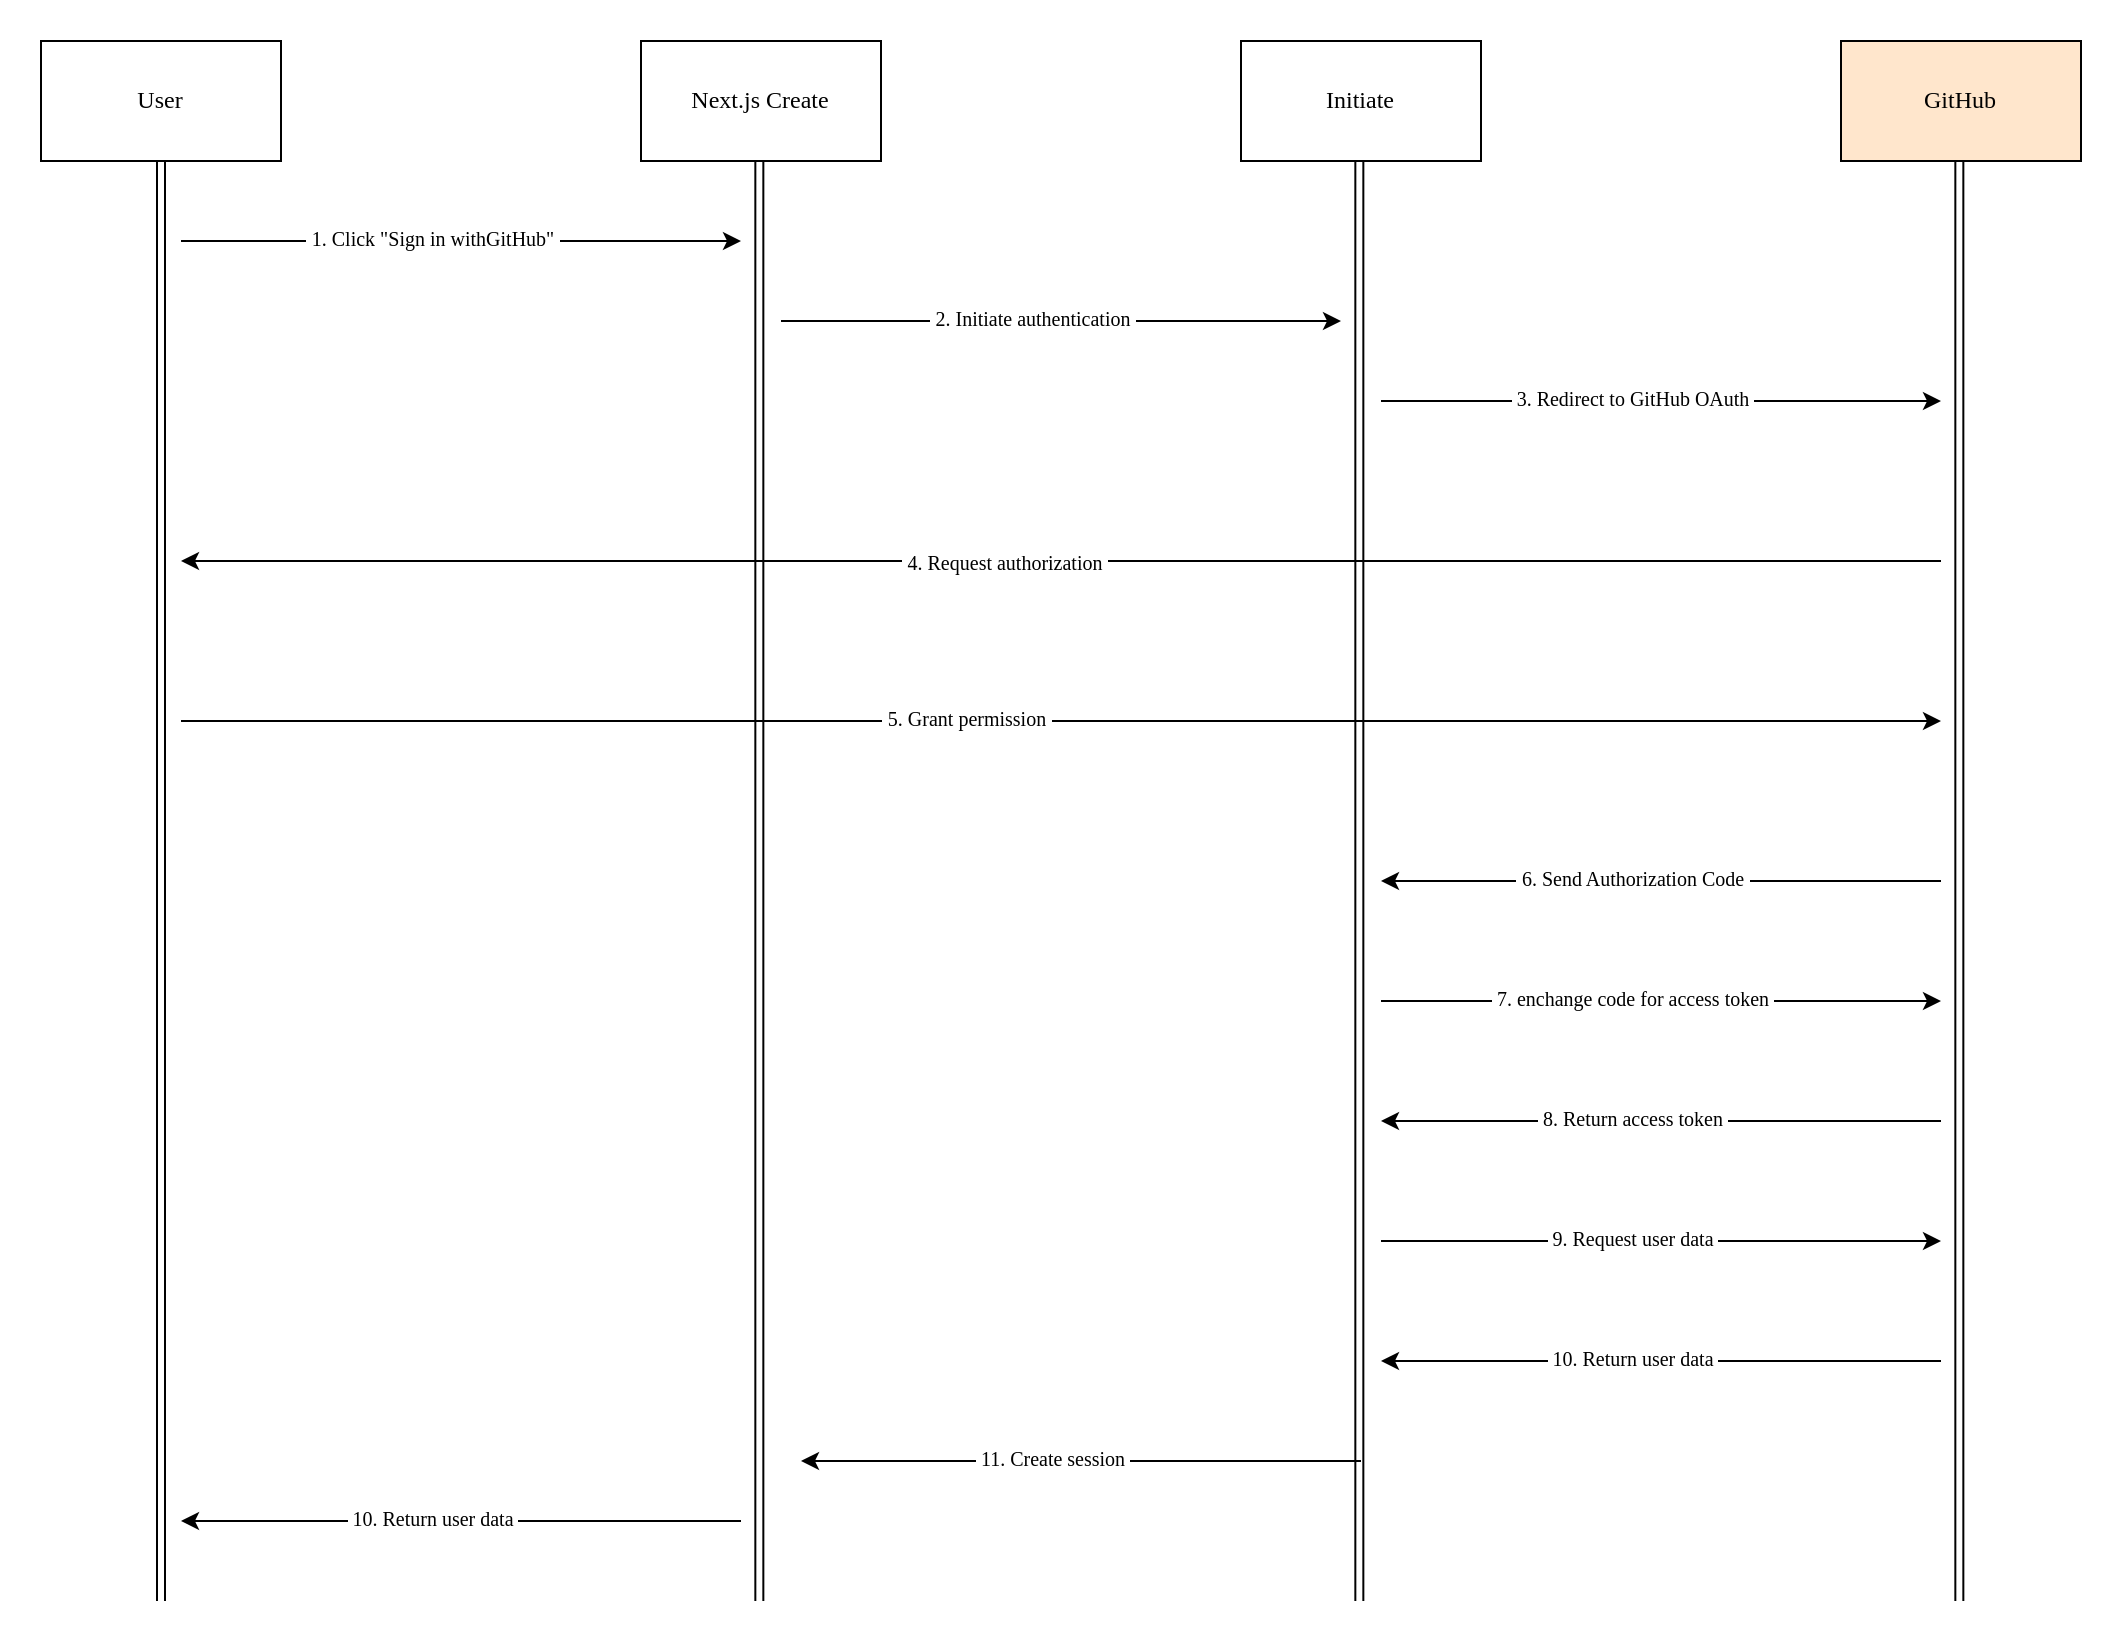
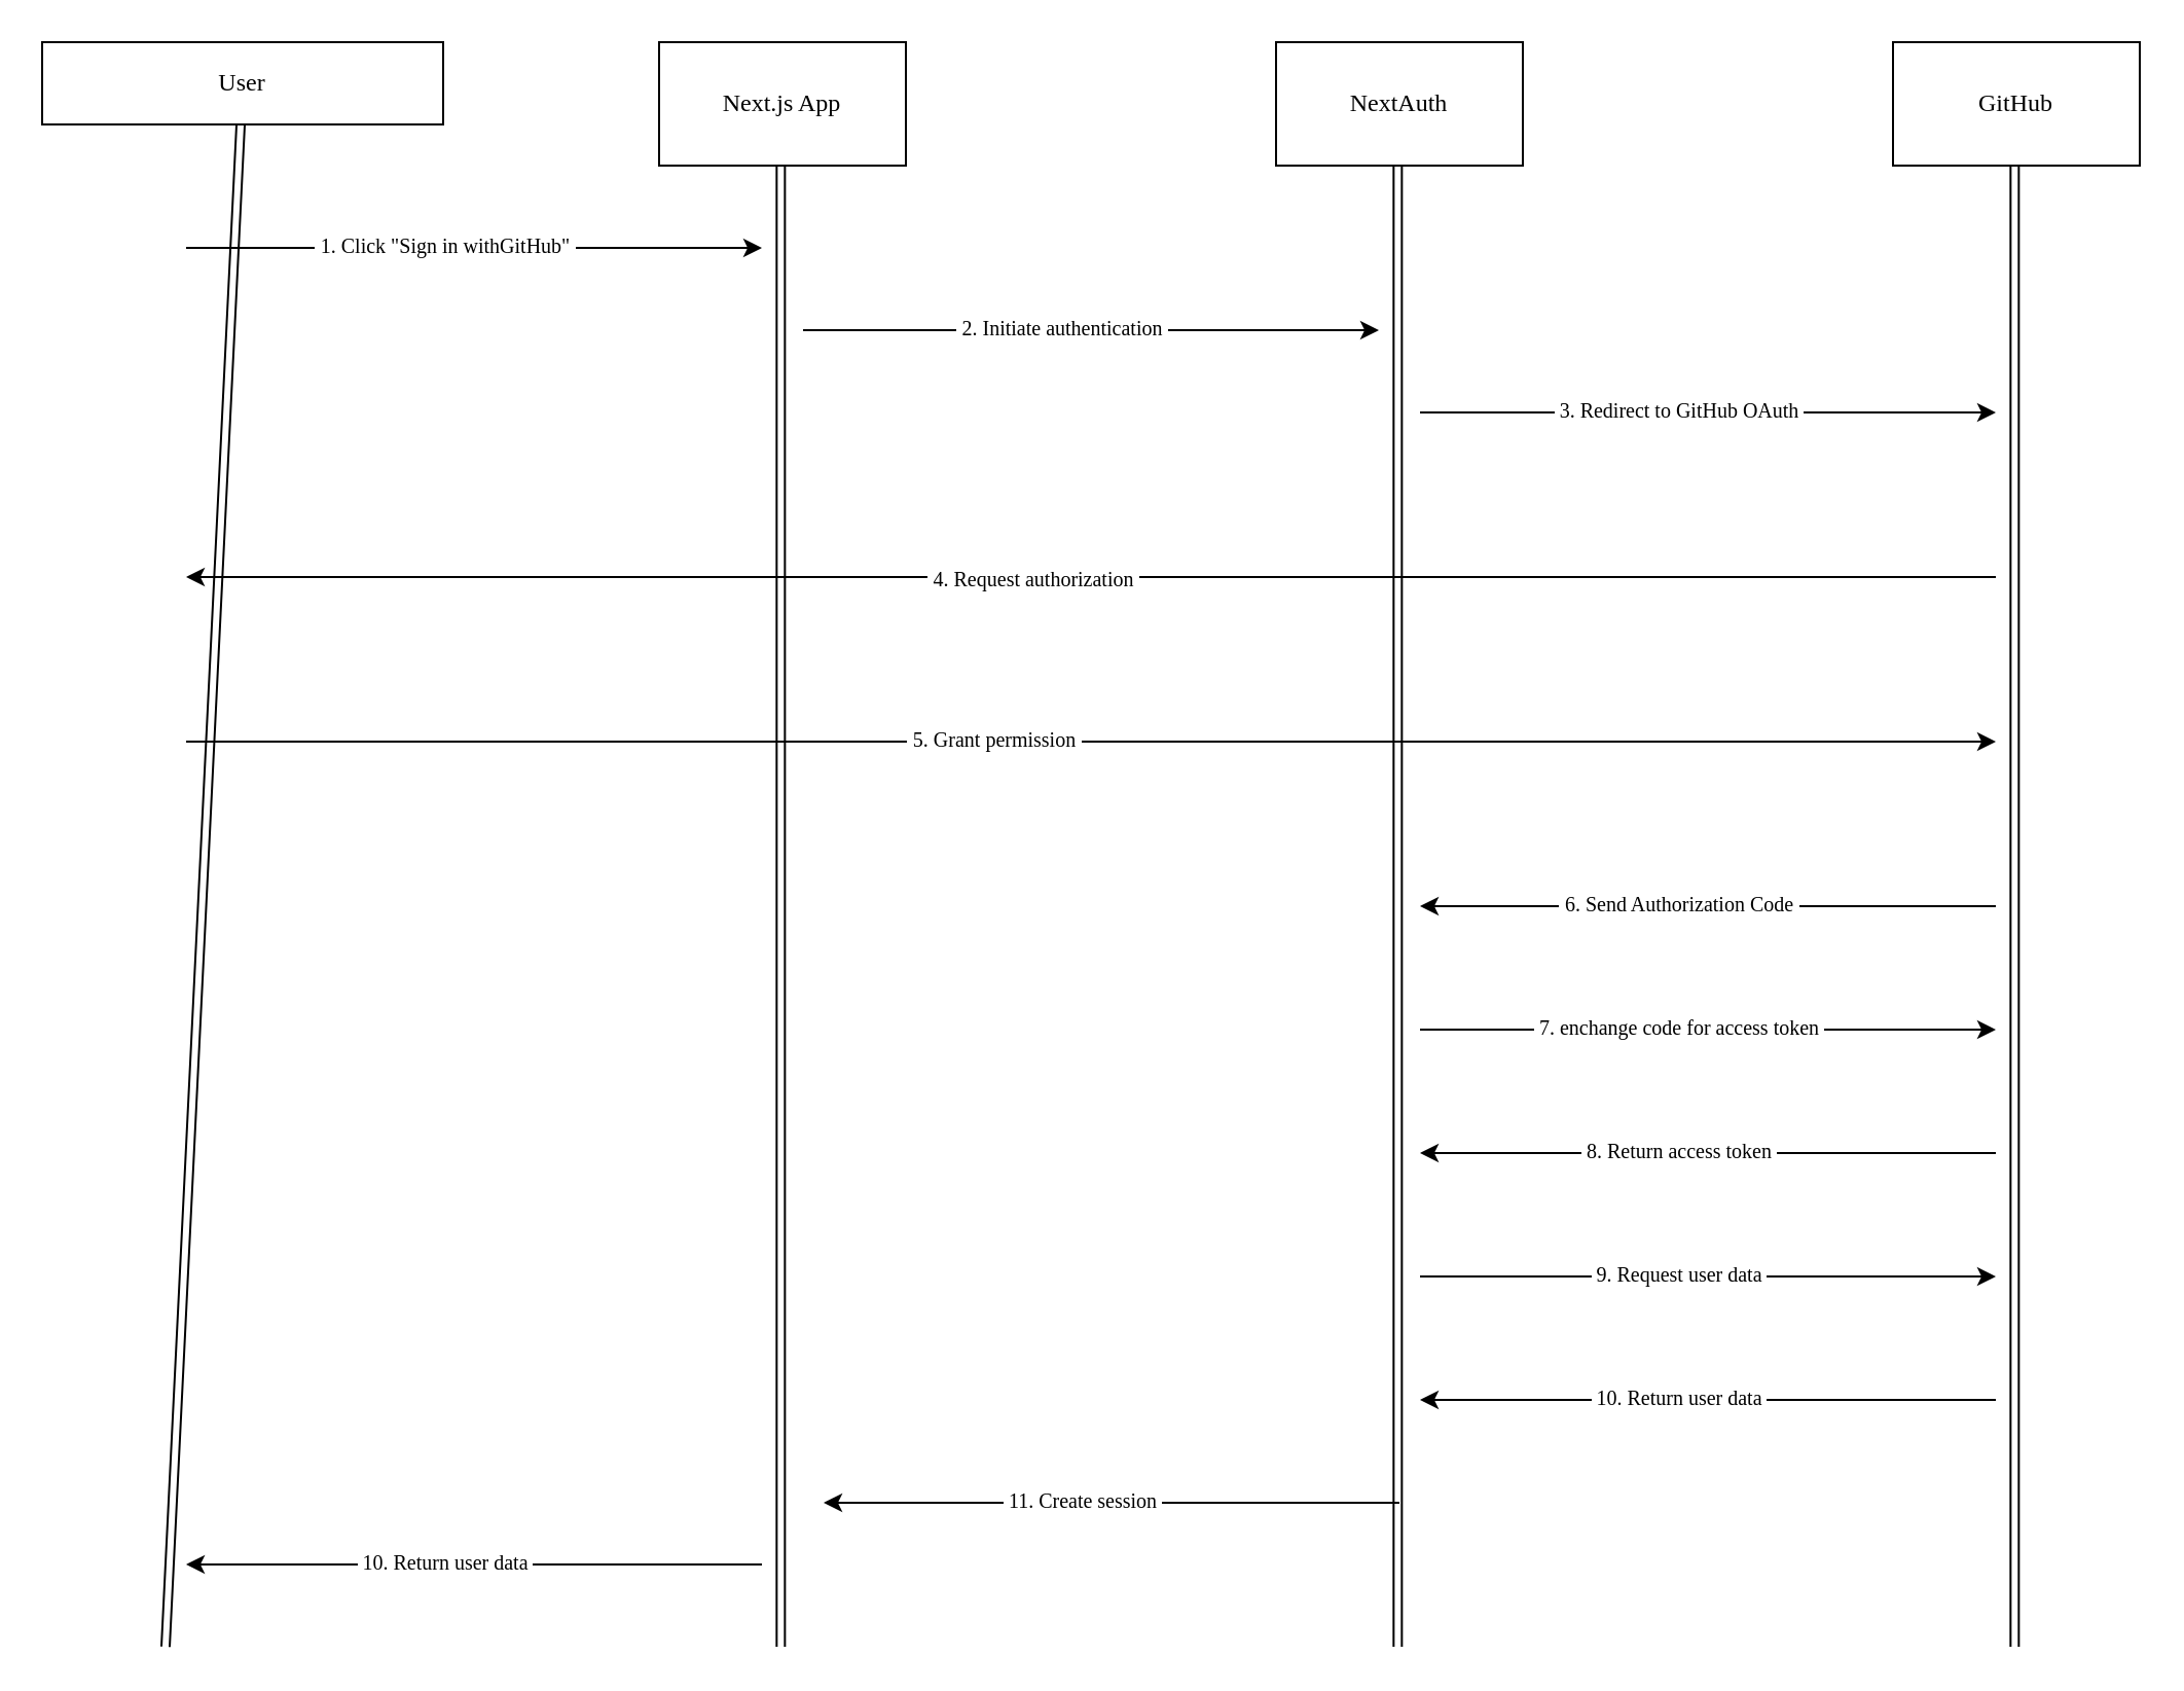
  <mxCell id="0" />
  <mxCell id="1" parent="0" />
  <mxCell id="2" style="edgeStyle=none;html=1;fontFamily=Verdana;shape=link;" parent="1" source="3" edge="1"><mxGeometry relative="1" as="geometry"><mxPoint x="80" y="800" as="targetPoint" /></mxGeometry></mxCell>
- <mxCell id="3" value="&lt;font face=&quot;Verdana&quot;&gt;User&lt;/font&gt;" style="whiteSpace=wrap;html=1;" parent="1" vertex="1"><mxGeometry x="20" y="20" width="120" height="60" as="geometry" /></mxCell>
- <mxCell id="4" value="&lt;font face=&quot;Verdana&quot;&gt;Next.js Create&lt;/font&gt;" style="whiteSpace=wrap;html=1;" parent="1" vertex="1"><mxGeometry x="320" y="20" width="120" height="60" as="geometry" /></mxCell>
- <mxCell id="5" value="&lt;font face=&quot;Verdana&quot;&gt;Initiate&lt;/font&gt;" style="whiteSpace=wrap;html=1;" parent="1" vertex="1"><mxGeometry x="620" y="20" width="120" height="60" as="geometry" /></mxCell>
- <mxCell id="6" value="&lt;font face=&quot;Verdana&quot;&gt;GitHub&lt;/font&gt;" style="whiteSpace=wrap;html=1;fillColor=#ffe6cc;" parent="1" vertex="1"><mxGeometry x="920" y="20" width="120" height="60" as="geometry" /></mxCell>
+ <mxCell id="3" value="&lt;font face=&quot;Verdana&quot;&gt;User&lt;/font&gt;" style="whiteSpace=wrap;html=1;" parent="1" vertex="1"><mxGeometry x="20" y="20" width="195" height="40" as="geometry" /></mxCell>
+ <mxCell id="4" value="&lt;font face=&quot;Verdana&quot;&gt;Next.js App&lt;/font&gt;" style="whiteSpace=wrap;html=1;" parent="1" vertex="1"><mxGeometry x="320" y="20" width="120" height="60" as="geometry" /></mxCell>
+ <mxCell id="5" value="&lt;font face=&quot;Verdana&quot;&gt;NextAuth&lt;/font&gt;" style="whiteSpace=wrap;html=1;" parent="1" vertex="1"><mxGeometry x="620" y="20" width="120" height="60" as="geometry" /></mxCell>
+ <mxCell id="6" value="&lt;font face=&quot;Verdana&quot;&gt;GitHub&lt;/font&gt;" style="whiteSpace=wrap;html=1;" parent="1" vertex="1"><mxGeometry x="920" y="20" width="120" height="60" as="geometry" /></mxCell>
  <mxCell id="7" style="edgeStyle=none;html=1;fontFamily=Verdana;shape=link;" parent="1" edge="1"><mxGeometry relative="1" as="geometry"><mxPoint x="379.17" y="800" as="targetPoint" /><mxPoint x="379.17" y="80" as="sourcePoint" /></mxGeometry></mxCell>
  <mxCell id="8" style="edgeStyle=none;html=1;fontFamily=Verdana;shape=link;" parent="1" edge="1"><mxGeometry relative="1" as="geometry"><mxPoint x="679.17" y="800" as="targetPoint" /><mxPoint x="679.17" y="80" as="sourcePoint" /></mxGeometry></mxCell>
  <mxCell id="9" style="edgeStyle=none;html=1;fontFamily=Verdana;shape=link;" parent="1" edge="1"><mxGeometry relative="1" as="geometry"><mxPoint x="979.17" y="800" as="targetPoint" /><mxPoint x="979.17" y="80" as="sourcePoint" /></mxGeometry></mxCell>
  <mxCell id="10" value="" style="edgeStyle=none;orthogonalLoop=1;jettySize=auto;html=1;fontFamily=Verdana;" parent="1" edge="1"><mxGeometry width="80" relative="1" as="geometry"><mxPoint x="90" y="120" as="sourcePoint" /><mxPoint x="370" y="120" as="targetPoint" /></mxGeometry></mxCell>
  <mxCell id="11" value="&lt;font style=&quot;font-size: 10px;&quot;&gt;&amp;nbsp;1. Click &quot;Sign in withGitHub&quot;&amp;nbsp;&lt;/font&gt;" style="edgeLabel;html=1;align=center;verticalAlign=middle;resizable=0;points=[];fontFamily=Verdana;" parent="10" vertex="1" connectable="0"><mxGeometry x="-0.109" y="2" relative="1" as="geometry"><mxPoint as="offset" /></mxGeometry></mxCell>
  <mxCell id="12" value="" style="edgeStyle=none;orthogonalLoop=1;jettySize=auto;html=1;fontFamily=Verdana;" parent="1" edge="1"><mxGeometry width="80" relative="1" as="geometry"><mxPoint x="390" y="160" as="sourcePoint" /><mxPoint x="670" y="160" as="targetPoint" /></mxGeometry></mxCell>
  <mxCell id="13" value="&lt;font style=&quot;font-size: 10px;&quot;&gt;&amp;nbsp;2. Initiate authentication&amp;nbsp;&lt;/font&gt;" style="edgeLabel;html=1;align=center;verticalAlign=middle;resizable=0;points=[];fontFamily=Verdana;" parent="12" vertex="1" connectable="0"><mxGeometry x="-0.109" y="2" relative="1" as="geometry"><mxPoint as="offset" /></mxGeometry></mxCell>
  <mxCell id="14" value="" style="edgeStyle=none;orthogonalLoop=1;jettySize=auto;html=1;fontFamily=Verdana;" parent="1" edge="1"><mxGeometry width="80" relative="1" as="geometry"><mxPoint x="690" y="200" as="sourcePoint" /><mxPoint x="970" y="200" as="targetPoint" /></mxGeometry></mxCell>
  <mxCell id="15" value="&lt;font style=&quot;font-size: 10px;&quot;&gt;&amp;nbsp;3. Redirect to GitHub OAuth&amp;nbsp;&lt;/font&gt;" style="edgeLabel;html=1;align=center;verticalAlign=middle;resizable=0;points=[];fontFamily=Verdana;" parent="14" vertex="1" connectable="0"><mxGeometry x="-0.109" y="2" relative="1" as="geometry"><mxPoint as="offset" /></mxGeometry></mxCell>
  <mxCell id="16" value="" style="edgeStyle=none;orthogonalLoop=1;jettySize=auto;html=1;fontFamily=Verdana;" parent="1" edge="1"><mxGeometry width="80" relative="1" as="geometry"><mxPoint x="90" y="360" as="sourcePoint" /><mxPoint x="970" y="360" as="targetPoint" /></mxGeometry></mxCell>
  <mxCell id="17" value="&lt;font style=&quot;font-size: 10px;&quot;&gt;&amp;nbsp;5. Grant permission&amp;nbsp;&lt;/font&gt;" style="edgeLabel;html=1;align=center;verticalAlign=middle;resizable=0;points=[];fontFamily=Verdana;" parent="16" vertex="1" connectable="0"><mxGeometry x="-0.109" y="2" relative="1" as="geometry"><mxPoint as="offset" /></mxGeometry></mxCell>
  <mxCell id="18" value="" style="edgeStyle=none;orthogonalLoop=1;jettySize=auto;html=1;endArrow=none;startArrow=classic;fontFamily=Verdana;fontSize=10;endFill=0;" parent="1" edge="1"><mxGeometry width="100" relative="1" as="geometry"><mxPoint x="90" y="280" as="sourcePoint" /><mxPoint x="970" y="280" as="targetPoint" /><Array as="points" /></mxGeometry></mxCell>
  <mxCell id="19" value="&amp;nbsp;4. Request authorization&amp;nbsp;" style="edgeLabel;html=1;align=center;verticalAlign=middle;resizable=0;points=[];fontSize=10;fontFamily=Verdana;" parent="18" vertex="1" connectable="0"><mxGeometry x="-0.066" y="-1" relative="1" as="geometry"><mxPoint y="-1" as="offset" /></mxGeometry></mxCell>
  <mxCell id="20" value="" style="edgeStyle=none;orthogonalLoop=1;jettySize=auto;html=1;fontFamily=Verdana;startArrow=classic;startFill=1;endArrow=none;endFill=0;" parent="1" edge="1"><mxGeometry width="80" relative="1" as="geometry"><mxPoint x="690" y="440" as="sourcePoint" /><mxPoint x="970" y="440" as="targetPoint" /></mxGeometry></mxCell>
  <mxCell id="21" value="&lt;font style=&quot;font-size: 10px;&quot;&gt;&amp;nbsp;6. Send Authorization Code&amp;nbsp;&lt;/font&gt;" style="edgeLabel;html=1;align=center;verticalAlign=middle;resizable=0;points=[];fontFamily=Verdana;" parent="20" vertex="1" connectable="0"><mxGeometry x="-0.109" y="2" relative="1" as="geometry"><mxPoint as="offset" /></mxGeometry></mxCell>
  <mxCell id="22" value="" style="edgeStyle=none;orthogonalLoop=1;jettySize=auto;html=1;fontFamily=Verdana;" parent="1" edge="1"><mxGeometry width="80" relative="1" as="geometry"><mxPoint x="690" y="500" as="sourcePoint" /><mxPoint x="970" y="500" as="targetPoint" /></mxGeometry></mxCell>
  <mxCell id="23" value="&lt;font style=&quot;font-size: 10px;&quot;&gt;&amp;nbsp;7. enchange code for access token&amp;nbsp;&lt;/font&gt;" style="edgeLabel;html=1;align=center;verticalAlign=middle;resizable=0;points=[];fontFamily=Verdana;" parent="22" vertex="1" connectable="0"><mxGeometry x="-0.109" y="2" relative="1" as="geometry"><mxPoint as="offset" /></mxGeometry></mxCell>
  <mxCell id="24" value="" style="edgeStyle=none;orthogonalLoop=1;jettySize=auto;html=1;fontFamily=Verdana;startArrow=classic;startFill=1;endArrow=none;endFill=0;" parent="1" edge="1"><mxGeometry width="80" relative="1" as="geometry"><mxPoint x="690" y="560" as="sourcePoint" /><mxPoint x="970" y="560" as="targetPoint" /></mxGeometry></mxCell>
  <mxCell id="25" value="&lt;font style=&quot;font-size: 10px;&quot;&gt;&amp;nbsp;8. Return access token&amp;nbsp;&lt;/font&gt;" style="edgeLabel;html=1;align=center;verticalAlign=middle;resizable=0;points=[];fontFamily=Verdana;" parent="24" vertex="1" connectable="0"><mxGeometry x="-0.109" y="2" relative="1" as="geometry"><mxPoint as="offset" /></mxGeometry></mxCell>
  <mxCell id="26" value="" style="edgeStyle=none;orthogonalLoop=1;jettySize=auto;html=1;fontFamily=Verdana;" parent="1" edge="1"><mxGeometry width="80" relative="1" as="geometry"><mxPoint x="690" y="620" as="sourcePoint" /><mxPoint x="970" y="620" as="targetPoint" /></mxGeometry></mxCell>
  <mxCell id="27" value="&lt;font style=&quot;font-size: 10px;&quot;&gt;&amp;nbsp;9. Request user data&amp;nbsp;&lt;/font&gt;" style="edgeLabel;html=1;align=center;verticalAlign=middle;resizable=0;points=[];fontFamily=Verdana;" parent="26" vertex="1" connectable="0"><mxGeometry x="-0.109" y="2" relative="1" as="geometry"><mxPoint as="offset" /></mxGeometry></mxCell>
  <mxCell id="28" value="" style="edgeStyle=none;orthogonalLoop=1;jettySize=auto;html=1;fontFamily=Verdana;startArrow=classic;startFill=1;endArrow=none;endFill=0;" parent="1" edge="1"><mxGeometry width="80" relative="1" as="geometry"><mxPoint x="690" y="680" as="sourcePoint" /><mxPoint x="970" y="680" as="targetPoint" /></mxGeometry></mxCell>
  <mxCell id="29" value="&lt;font style=&quot;font-size: 10px;&quot;&gt;&amp;nbsp;10. Return user data&amp;nbsp;&lt;/font&gt;" style="edgeLabel;html=1;align=center;verticalAlign=middle;resizable=0;points=[];fontFamily=Verdana;" parent="28" vertex="1" connectable="0"><mxGeometry x="-0.109" y="2" relative="1" as="geometry"><mxPoint as="offset" /></mxGeometry></mxCell>
  <mxCell id="30" value="" style="edgeStyle=none;orthogonalLoop=1;jettySize=auto;html=1;fontFamily=Verdana;startArrow=classic;startFill=1;endArrow=none;endFill=0;" edge="1" parent="1"><mxGeometry width="80" relative="1" as="geometry"><mxPoint x="90" y="760" as="sourcePoint" /><mxPoint x="370" y="760" as="targetPoint" /></mxGeometry></mxCell>
  <mxCell id="31" value="&lt;font style=&quot;font-size: 10px;&quot;&gt;&amp;nbsp;10. Return user data&amp;nbsp;&lt;/font&gt;" style="edgeLabel;html=1;align=center;verticalAlign=middle;resizable=0;points=[];fontFamily=Verdana;" vertex="1" connectable="0" parent="30"><mxGeometry x="-0.109" y="2" relative="1" as="geometry"><mxPoint as="offset" /></mxGeometry></mxCell>
  <mxCell id="32" value="" style="edgeStyle=none;orthogonalLoop=1;jettySize=auto;html=1;fontFamily=Verdana;startArrow=classic;startFill=1;endArrow=none;endFill=0;" edge="1" parent="1"><mxGeometry width="80" relative="1" as="geometry"><mxPoint x="400" y="730" as="sourcePoint" /><mxPoint x="680" y="730" as="targetPoint" /></mxGeometry></mxCell>
  <mxCell id="33" value="&lt;font style=&quot;font-size: 10px;&quot;&gt;&amp;nbsp;11. Create session&amp;nbsp;&lt;/font&gt;" style="edgeLabel;html=1;align=center;verticalAlign=middle;resizable=0;points=[];fontFamily=Verdana;" vertex="1" connectable="0" parent="32"><mxGeometry x="-0.109" y="2" relative="1" as="geometry"><mxPoint as="offset" /></mxGeometry></mxCell>
